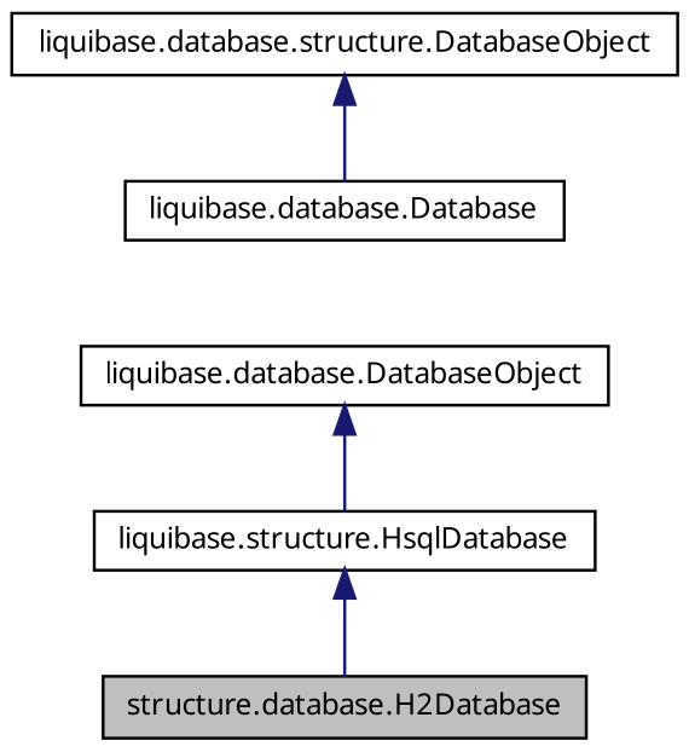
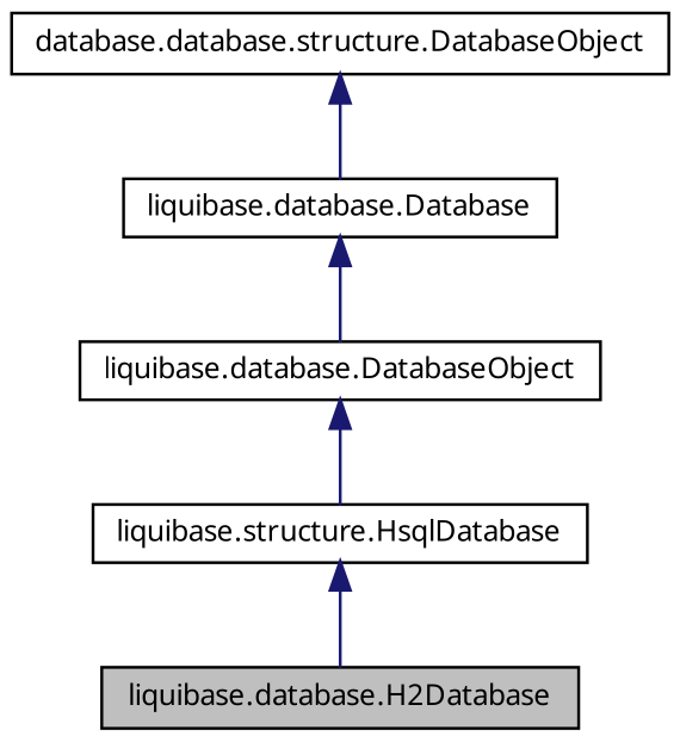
  digraph {
    node [color=black fillcolor=white fontname="FreeSans.ttf" fontsize=10 shape=record style=filled]
    edge [color=midnightblue dir=back fontname="FreeSans.ttf" fontsize=10 labelfontname="FreeSans.ttf" labelfontsize=10 style=solid]
-   n1 [fillcolor=grey75 fontcolor=black height=0.2 label="structure.database.H2Database" width=0.4]
+   n1 [fillcolor=grey75 fontcolor=black height=0.2 label="liquibase.database.H2Database" width=0.4]
    n2 [height=0.2 label="liquibase.structure.HsqlDatabase" width=0.4]
    n3 [height=0.2 label="liquibase.database.DatabaseObject" width=0.4]
    n4 [height=0.2 label="liquibase.database.Database" width=0.4]
-   n5 [height=0.2 label="liquibase.database.structure.DatabaseObject" width=0.4]
+   n5 [height=0.2 label="database.database.structure.DatabaseObject" width=0.4]
    n2 -> n1
    n3 -> n2
+   n4 -> n3
    n5 -> n4
  }
